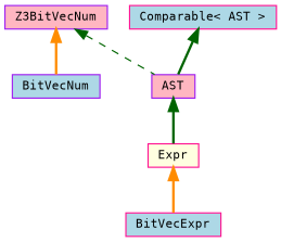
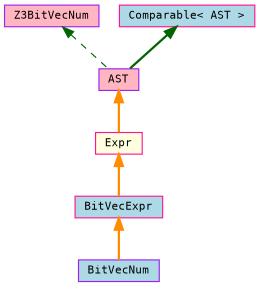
  digraph {
    fontname="DejaVu Sans Mono"
    node [color=deeppink fillcolor=lightblue fontname="DejaVu Sans Mono" fontsize=10 shape=record style=filled]
    edge [color=darkorange dir=back fontname="DejaVu Sans Mono" fontsize=10 labelfontname=Helvetica labelfontsize=10 style=bold]
    n1 [fontcolor=black height=0.2 label=BitVecExpr width=0.4]
    n2 [color=purple height=0.2 label=BitVecNum width=0.4]
    n3 [fillcolor=lightyellow height=0.2 label=Expr width=0.4]
    n4 [color=purple fillcolor=lightpink height=0.2 label=AST width=0.4]
    n5 [color=purple fillcolor=lightpink height=0.2 label=Z3BitVecNum width=0.4]
    n6 [height=0.2 label="Comparable\< AST \>" width=0.4]
-   n5 -> n2
+   n1 -> n2
    n3 -> n1
-   n4 -> n3 [color=darkgreen]
+   n4 -> n3
    n5 -> n4 [color=darkgreen style=dashed]
    n6 -> n4 [color=darkgreen]
  }
